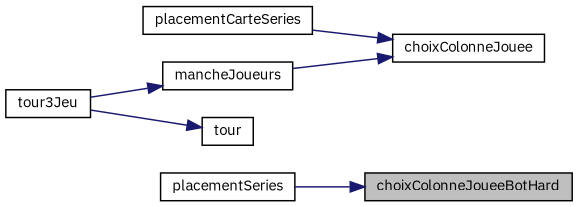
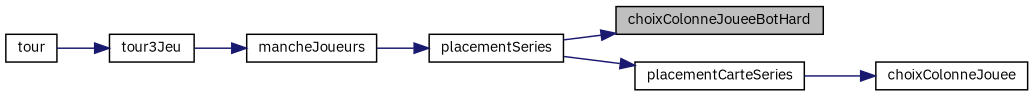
  digraph {
    fontname="IBM Plex Sans"
    rankdir=RL
    node [color=black fillcolor=white fontname="IBM Plex Sans" fontsize=10 shape=record style=filled]
    edge [color=midnightblue dir=back fontname="IBM Plex Sans" fontsize=10 labelfontname=Helvetica labelfontsize=10 style=solid]
    n1 [fillcolor=grey75 fontcolor=black height=0.2 label=choixColonneJoueeBotHard width=0.4]
    n2 [height=0.2 label=placementSeries width=0.4]
    n3 [height=0.2 label=choixColonneJouee width=0.4]
    n4 [height=0.2 label=placementCarteSeries width=0.4]
    n5 [height=0.2 label=mancheJoueurs width=0.4]
    n6 [height=0.2 label=tour3Jeu width=0.4]
    n7 [height=0.2 label=tour width=0.4]
    n1 -> n2
-   n3 -> n5
+   n2 -> n5
    n3 -> n4
+   n4 -> n2
    n5 -> n6
-   n7 -> n6
+   n6 -> n7
  }
